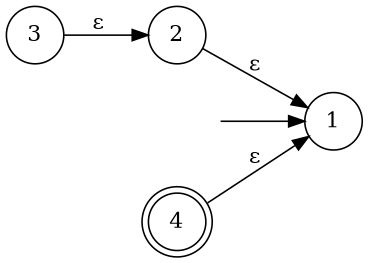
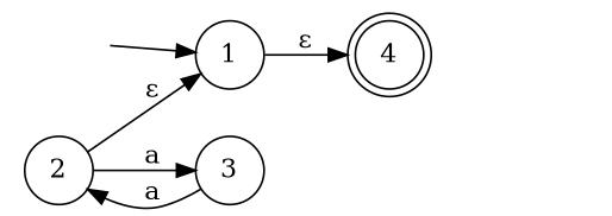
  digraph {
    rankdir=LR
    node [shape=circle]
    edge [weight=5]
    S [style=invis shape=""]
    1
    4 [shape=doublecircle]
    E [style=invis shape=""]
    2
    3
    S -> 1
-   4 -> 1 [label="ε" weight=1]
+   1 -> 4 [label="ε" weight=1]
    4 -> E [style=invis]
    2 -> 1 [label="ε"]
-   3 -> 2 [label="ε" weight=1]
+   2 -> 3 [label=a]
+   3 -> 2 [label=a weight=1]
  }
